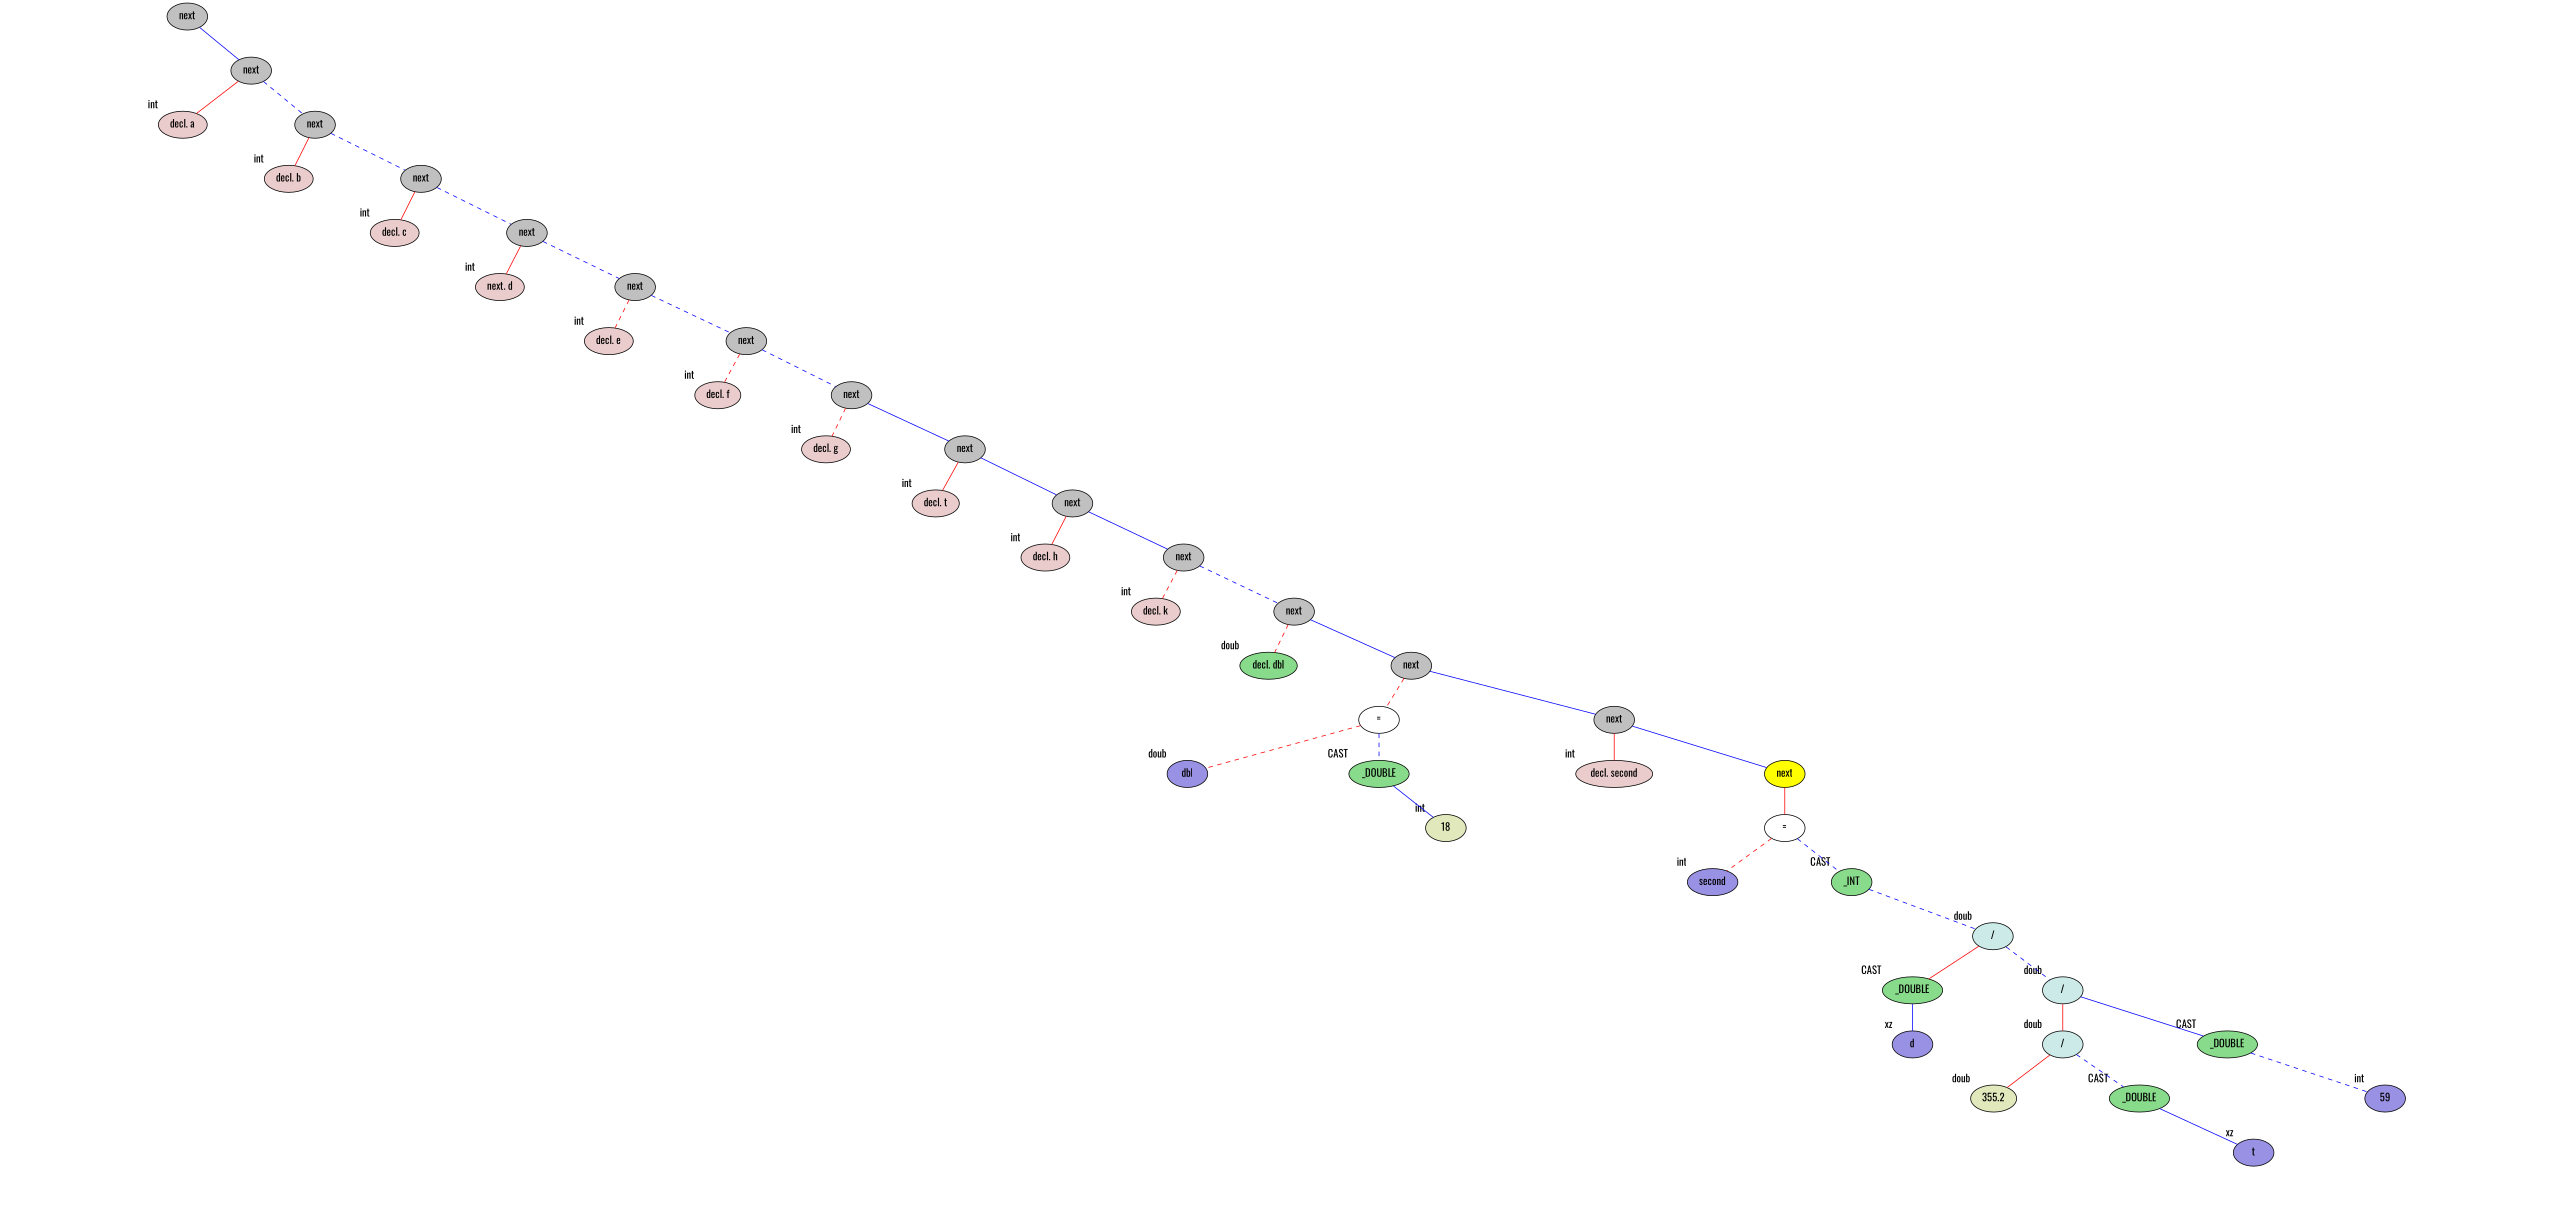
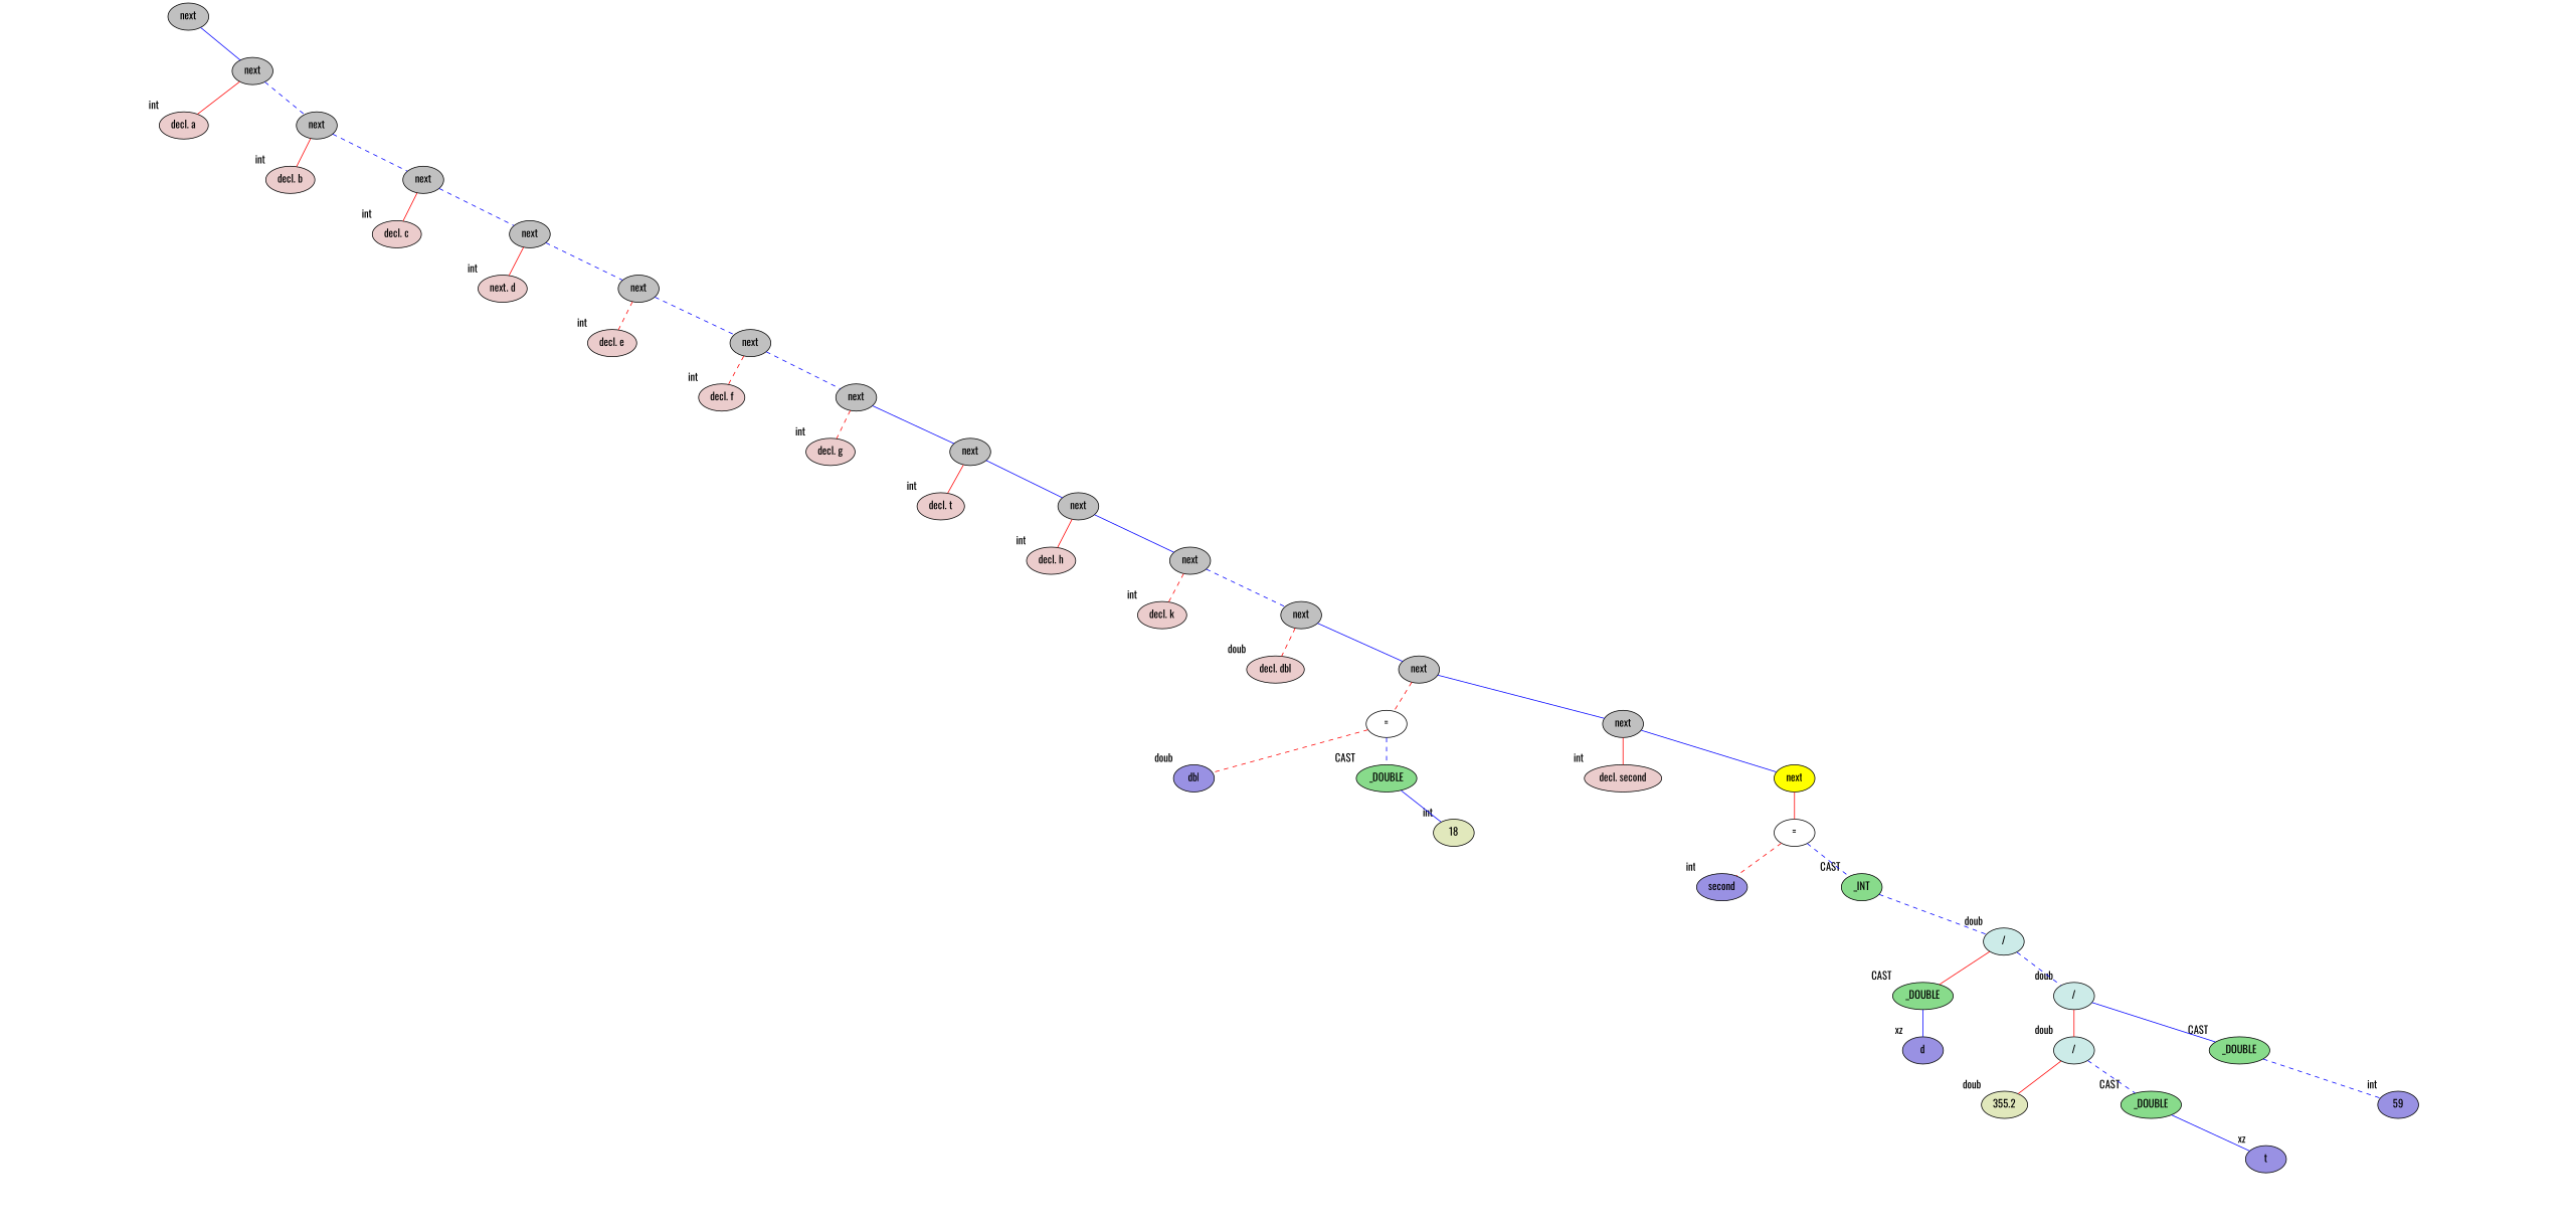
  graph {
    fontname=Oswald
    splines=line
    node [fontname=Oswald style=invis]
    edge [fontname=Oswald style=invis]
    v0center [width=0]
    n2 [fillcolor=grey label=next style=filled]
    v0notVisibleL
    v2center [width=0]
    n5 [fillcolor=grey label=next style=filled]
    n6 [fillcolor="#ebcccc" label="decl. a" style=filled xlabel=int]
    v1center [width=0]
    v1notVisibleR
    v1notVisibleL
    v5center [width=0]
    n11 [fillcolor=grey label=next style=filled]
    n12 [fillcolor="#ebcccc" label="decl. b" style=filled xlabel=int]
    v4center [width=0]
    v4notVisibleR
    v4notVisibleL
    v8center [width=0]
    n17 [fillcolor=grey label=next style=filled]
    n18 [fillcolor="#ebcccc" label="decl. c" style=filled xlabel=int]
    v7center [width=0]
    v7notVisibleR
    v7notVisibleL
    v11center [width=0]
    n23 [fillcolor=grey label=next style=filled]
    n24 [fillcolor="#ebcccc" label="next. d" style=filled xlabel=int]
    v10center [width=0]
    v10notVisibleR
    v10notVisibleL
    v14center [width=0]
    n29 [fillcolor=grey label=next style=filled]
    n30 [fillcolor="#ebcccc" label="decl. e" style=filled xlabel=int]
    v13center [width=0]
    v13notVisibleR
    v13notVisibleL
    v17center [width=0]
    n35 [fillcolor=grey label=next style=filled]
    n36 [fillcolor="#ebcccc" label="decl. f" style=filled xlabel=int]
    v16center [width=0]
    v16notVisibleR
    v16notVisibleL
    v20center [width=0]
    n41 [fillcolor=grey label=next style=filled]
    n42 [fillcolor="#ebcccc" label="decl. g" style=filled xlabel=int]
    v29center [width=0]
    n44 [fillcolor=grey label=next style=filled]
    n45 [fillcolor="#ebcccc" label="decl. k" style=filled xlabel=int]
    v19center [width=0]
    v19notVisibleR
    v19notVisibleL
    v23center [width=0]
    n50 [fillcolor=grey label=next style=filled]
    n51 [fillcolor="#ebcccc" label="decl. t" style=filled xlabel=int]
    v22center [width=0]
    v22notVisibleR
    v22notVisibleL
    v26center [width=0]
    n56 [fillcolor=grey label=next style=filled]
    n57 [fillcolor="#ebcccc" label="decl. h" style=filled xlabel=int]
    v25center [width=0]
    v25notVisibleR
    v25notVisibleL
    v28center [width=0]
    v28notVisibleR
    v28notVisibleL
    v32center [width=0]
    n65 [fillcolor=grey label=next style=filled]
-   n66 [fillcolor="#88db8b" label="decl. dbl" style=filled xlabel=doub]
+   n66 [fillcolor="#ebcccc" label="decl. dbl" style=filled xlabel=doub]
    v31center [width=0]
    v31notVisibleR
    v31notVisibleL
    v35center [width=0]
    n71 [fillcolor=grey label=next style=filled]
    n72 [fillcolor=white label="=" style=filled]
    v36center [width=0]
    n74 [fillcolor="#88db8b" label=_DOUBLE style=filled xlabel=CAST]
    n75 [fillcolor="#9991e3" label=dbl style=filled xlabel=doub]
    v33center [width=0]
    v33notVisibleR
    v33notVisibleL
    v37center [width=0]
    n80 [fillcolor="#e1e8bc" label=18 style=filled xlabel=int]
    v37notVisibleL
    v34center [width=0]
    v34notVisibleR
    v34notVisibleL
    v39center [width=0]
    n86 [fillcolor=yellow label=next style=filled]
    n87 [fillcolor="#ebcccc" label="decl. second" style=filled xlabel=int]
    v38center [width=0]
    v38notVisibleR
    v38notVisibleL
    v58center [width=0]
    v58notVisibleR
    n93 [fillcolor=white label="=" style=filled]
    v54center [width=0]
    n95 [fillcolor="#88db8b" label=_DOUBLE style=filled xlabel=CAST]
    n96 [fillcolor="#ccebe8" label="/" style=filled xlabel=doub]
    v59center [width=0]
    n98 [fillcolor="#88db8b" label=_INT style=filled xlabel=CAST]
    n99 [fillcolor="#9991e3" label=second style=filled xlabel=int]
    v40center [width=0]
    v40notVisibleR
    v40notVisibleL
    v60center [width=0]
    n104 [fillcolor="#ccebe8" label="/" style=filled xlabel=doub]
    v60notVisibleL
    v56center [width=0]
    n107 [fillcolor="#ccebe8" label="/" style=filled xlabel=doub]
    n108 [fillcolor="#88db8b" label=_DOUBLE style=filled xlabel=CAST]
    v57center [width=0]
    n110 [fillcolor="#9991e3" label=d style=filled xlabel=xz]
    v57notVisibleL
    v41center [width=0]
    v41notVisibleR
    v41notVisibleL
    v51center [width=0]
    n116 [fillcolor="#88db8b" label=_DOUBLE style=filled xlabel=CAST]
    n117 [fillcolor="#e1e8bc" label=355.2 style=filled xlabel=doub]
    v63center [width=0]
    v63notVisibleR
    v63notVisibleL
    v52center [width=0]
    n122 [fillcolor="#9991e3" label=t style=filled xlabel=xz]
    v52notVisibleL
    v50center [width=0]
    v50notVisibleR
    v50notVisibleL
    v55center [width=0]
    n128 [fillcolor="#9991e3" label=59 style=filled xlabel=int]
    v55notVisibleL
    v53center [width=0]
    v53notVisibleR
    v53notVisibleL
    n133 [fillcolor=grey label=next style=filled]
    subgraph sub_1 {
      rank=same
      v0center
      n2
      v0notVisibleL
    }
    subgraph sub_2 {
      rank=same
      v2center
      n5
      n6
    }
    subgraph sub_3 {
      rank=same
      v1center
      v1notVisibleR
      v1notVisibleL
    }
    subgraph sub_4 {
      rank=same
      v5center
      n11
      n12
    }
    subgraph sub_5 {
      rank=same
      v4center
      v4notVisibleR
      v4notVisibleL
    }
    subgraph sub_6 {
      rank=same
      v8center
      n17
      n18
    }
    subgraph sub_7 {
      rank=same
      v7center
      v7notVisibleR
      v7notVisibleL
    }
    subgraph sub_8 {
      rank=same
      v11center
      n23
      n24
    }
    subgraph sub_9 {
      rank=same
      v10center
      v10notVisibleR
      v10notVisibleL
    }
    subgraph sub_10 {
      rank=same
      v14center
      n29
      n30
    }
    subgraph sub_11 {
      rank=same
      v13center
      v13notVisibleR
      v13notVisibleL
    }
    subgraph sub_12 {
      rank=same
      v17center
      n35
      n36
    }
    subgraph sub_13 {
      rank=same
      v16center
      v16notVisibleR
      v16notVisibleL
    }
    subgraph sub_14 {
      rank=same
      v20center
      n41
      n42
    }
    subgraph sub_15 {
      rank=same
      v29center
      n44
      n45
    }
    subgraph sub_16 {
      rank=same
      v19center
      v19notVisibleR
      v19notVisibleL
    }
    subgraph sub_17 {
      rank=same
      v23center
      n50
      n51
    }
    subgraph sub_18 {
      rank=same
      v22center
      v22notVisibleR
      v22notVisibleL
    }
    subgraph sub_19 {
      rank=same
      v26center
      n56
      n57
    }
    subgraph sub_20 {
      rank=same
      v25center
      v25notVisibleR
      v25notVisibleL
    }
    subgraph sub_21 {
      rank=same
      v28center
      v28notVisibleR
      v28notVisibleL
    }
    subgraph sub_22 {
      rank=same
      v32center
      n65
      n66
    }
    subgraph sub_23 {
      rank=same
      v31center
      v31notVisibleR
      v31notVisibleL
    }
    subgraph sub_24 {
      rank=same
      v35center
      n71
      n72
    }
    subgraph sub_25 {
      rank=same
      v36center
      n74
      n75
    }
    subgraph sub_26 {
      rank=same
      v33center
      v33notVisibleR
      v33notVisibleL
    }
    subgraph sub_27 {
      rank=same
      v37center
      n80
      v37notVisibleL
    }
    subgraph sub_28 {
      rank=same
      v34center
      v34notVisibleR
      v34notVisibleL
    }
    subgraph sub_29 {
      rank=same
      v39center
      n86
      n87
    }
    subgraph sub_30 {
      rank=same
      v38center
      v38notVisibleR
      v38notVisibleL
    }
    subgraph sub_31 {
      rank=same
      v58center
      v58notVisibleR
      n93
    }
    subgraph sub_32 {
      rank=same
      v54center
      n95
      n96
    }
    subgraph sub_33 {
      rank=same
      v59center
      n98
      n99
    }
    subgraph sub_34 {
      rank=same
      v40center
      v40notVisibleR
      v40notVisibleL
    }
    subgraph sub_35 {
      rank=same
      v60center
      n104
      v60notVisibleL
    }
    subgraph sub_36 {
      rank=same
      v56center
      n107
      n108
    }
    subgraph sub_37 {
      rank=same
      v57center
      n110
      v57notVisibleL
    }
    subgraph sub_38 {
      rank=same
      v41center
      v41notVisibleR
      v41notVisibleL
    }
    subgraph sub_39 {
      rank=same
      v51center
      n116
      n117
    }
    subgraph sub_40 {
      rank=same
      v63center
      v63notVisibleR
      v63notVisibleL
    }
    subgraph sub_41 {
      rank=same
      v52center
      n122
      v52notVisibleL
    }
    subgraph sub_42 {
      rank=same
      v50center
      v50notVisibleR
      v50notVisibleL
    }
    subgraph sub_43 {
      rank=same
      v55center
      n128
      v55notVisibleL
    }
    subgraph sub_44 {
      rank=same
      v53center
      v53notVisibleR
      v53notVisibleL
    }
    v0center -- n2
    n2 -- v2center
    n2 -- n5 [color=blue style=dashed]
    n2 -- n6 [color=red style=solid]
    v0notVisibleL -- v0center
    v2center -- n5
    n5 -- v5center
    n5 -- n11 [color=blue style=dashed]
    n5 -- n12 [color=red style=solid]
    n6 -- v2center
    n6 -- v1center
    n6 -- v1notVisibleR
    n6 -- v1notVisibleL
    v1center -- v1notVisibleR
    v1notVisibleL -- v1center
    v5center -- n11
    n11 -- v8center
    n11 -- n17 [color=blue style=dashed]
    n11 -- n18 [color=red style=solid]
    n12 -- v5center
    n12 -- v4center
    n12 -- v4notVisibleR
    n12 -- v4notVisibleL
    v4center -- v4notVisibleR
    v4notVisibleL -- v4center
    v8center -- n17
    n17 -- v11center
    n17 -- n23 [color=blue style=dashed]
    n17 -- n24 [color=red style=solid]
    n18 -- v8center
    n18 -- v7center
    n18 -- v7notVisibleR
    n18 -- v7notVisibleL
    v7center -- v7notVisibleR
    v7notVisibleL -- v7center
    v11center -- n23
    n23 -- v14center
    n23 -- n29 [color=blue style=dashed]
    n23 -- n30 [color=red style=dashed]
    n24 -- v11center
    n24 -- v10center
    n24 -- v10notVisibleR
    n24 -- v10notVisibleL
    v10center -- v10notVisibleR
    v10notVisibleL -- v10center
    v14center -- n29
    n29 -- v17center
    n29 -- n35 [color=blue style=dashed]
    n29 -- n36 [color=red style=dashed]
    n30 -- v14center
    n30 -- v13center
    n30 -- v13notVisibleR
    n30 -- v13notVisibleL
    v13center -- v13notVisibleR
    v13notVisibleL -- v13center
    v17center -- n35
    n35 -- v20center
    n35 -- n41 [color=blue style=solid]
    n35 -- n42 [color=red style=dashed]
    n36 -- v17center
    n36 -- v16center
    n36 -- v16notVisibleR
    n36 -- v16notVisibleL
    v16center -- v16notVisibleR
    v16notVisibleL -- v16center
    v20center -- n41
    n41 -- v23center
    n41 -- n50 [color=blue style=solid]
    n41 -- n51 [color=red style=solid]
    n42 -- v20center
    n42 -- v19center
    n42 -- v19notVisibleR
    n42 -- v19notVisibleL
    v29center -- n44
    n44 -- v32center
    n44 -- n65 [color=blue style=solid]
    n44 -- n66 [color=red style=dashed]
    n45 -- v29center
    n45 -- v28center
    n45 -- v28notVisibleR
    n45 -- v28notVisibleL
    v19center -- v19notVisibleR
    v19notVisibleL -- v19center
    v23center -- n50
    n50 -- v26center
    n50 -- n56 [color=blue style=solid]
    n50 -- n57 [color=red style=solid]
    n51 -- v23center
    n51 -- v22center
    n51 -- v22notVisibleR
    n51 -- v22notVisibleL
    v22center -- v22notVisibleR
    v22notVisibleL -- v22center
    v26center -- n56
    n56 -- v29center
    n56 -- n44 [color=blue style=dashed]
    n56 -- n45 [color=red style=dashed]
    n57 -- v26center
    n57 -- v25center
    n57 -- v25notVisibleR
    n57 -- v25notVisibleL
    v25center -- v25notVisibleR
    v25notVisibleL -- v25center
    v28center -- v28notVisibleR
    v28notVisibleL -- v28center
    v32center -- n65
    n65 -- v35center
    n65 -- n71 [color=blue style=solid]
    n65 -- n72 [color=red style=dashed]
    n66 -- v32center
    n66 -- v31center
    n66 -- v31notVisibleR
    n66 -- v31notVisibleL
    v31center -- v31notVisibleR
    v31notVisibleL -- v31center
    v35center -- n71
    n71 -- v39center
    n71 -- n86 [color=blue style=solid]
    n71 -- n87 [color=red style=solid]
    n72 -- v35center
    n72 -- v36center
    n72 -- n74 [color=blue style=dashed]
    n72 -- n75 [color=red style=dashed]
    v36center -- n74
    n74 -- v37center
    n74 -- n80 [color=blue style=solid]
    n74 -- v37notVisibleL
    n75 -- v36center
    n75 -- v33center
    n75 -- v33notVisibleR
    n75 -- v33notVisibleL
    v33center -- v33notVisibleR
    v33notVisibleL -- v33center
    v37center -- n80
    n80 -- v34center
    n80 -- v34notVisibleR
    n80 -- v34notVisibleL
    v37notVisibleL -- v37center
    v34center -- v34notVisibleR
    v34notVisibleL -- v34center
    v39center -- n86
    n86 -- v58center
    n86 -- v58notVisibleR
    n86 -- n93 [color=red style=solid]
    n87 -- v39center
    n87 -- v38center
    n87 -- v38notVisibleR
    n87 -- v38notVisibleL
    v38center -- v38notVisibleR
    v38notVisibleL -- v38center
    v58center -- v58notVisibleR
    n93 -- v58center
    n93 -- v59center
    n93 -- n98 [color=blue style=dashed]
    n93 -- n99 [color=red style=dashed]
    v54center -- n95
    n95 -- v55center
    n95 -- n128 [color=blue style=dashed]
    n95 -- v55notVisibleL
    n96 -- v54center
    n96 -- v51center
    n96 -- n116 [color=blue style=dashed]
    n96 -- n117 [color=red style=solid]
    v59center -- n98
    n98 -- v60center
    n98 -- n104 [color=blue style=dashed]
    n98 -- v60notVisibleL
    n99 -- v59center
    n99 -- v40center
    n99 -- v40notVisibleR
    n99 -- v40notVisibleL
    v40center -- v40notVisibleR
    v40notVisibleL -- v40center
    v60center -- n104
    n104 -- v56center
    n104 -- n107 [color=blue style=dashed]
    n104 -- n108 [color=red style=solid]
    v60notVisibleL -- v60center
    v56center -- n107
    n107 -- v54center
    n107 -- n95 [color=blue style=solid]
    n107 -- n96 [color=red style=solid]
    n108 -- v56center
    n108 -- v57center
    n108 -- n110 [color=blue style=solid]
    n108 -- v57notVisibleL
    v57center -- n110
    n110 -- v41center
    n110 -- v41notVisibleR
    n110 -- v41notVisibleL
    v57notVisibleL -- v57center
    v41center -- v41notVisibleR
    v41notVisibleL -- v41center
    v51center -- n116
    n116 -- v52center
    n116 -- n122 [color=blue style=solid]
    n116 -- v52notVisibleL
    n117 -- v51center
    n117 -- v63center
    n117 -- v63notVisibleR
    n117 -- v63notVisibleL
    v63center -- v63notVisibleR
    v63notVisibleL -- v63center
    v52center -- n122
    n122 -- v50center
    n122 -- v50notVisibleR
    n122 -- v50notVisibleL
    v52notVisibleL -- v52center
    v50center -- v50notVisibleR
    v50notVisibleL -- v50center
    v55center -- n128
    n128 -- v53center
    n128 -- v53notVisibleR
    n128 -- v53notVisibleL
    v55notVisibleL -- v55center
    v53center -- v53notVisibleR
    v53notVisibleL -- v53center
    n133 -- v0center
    n133 -- n2 [color=blue style=solid]
    n133 -- v0notVisibleL
  }
